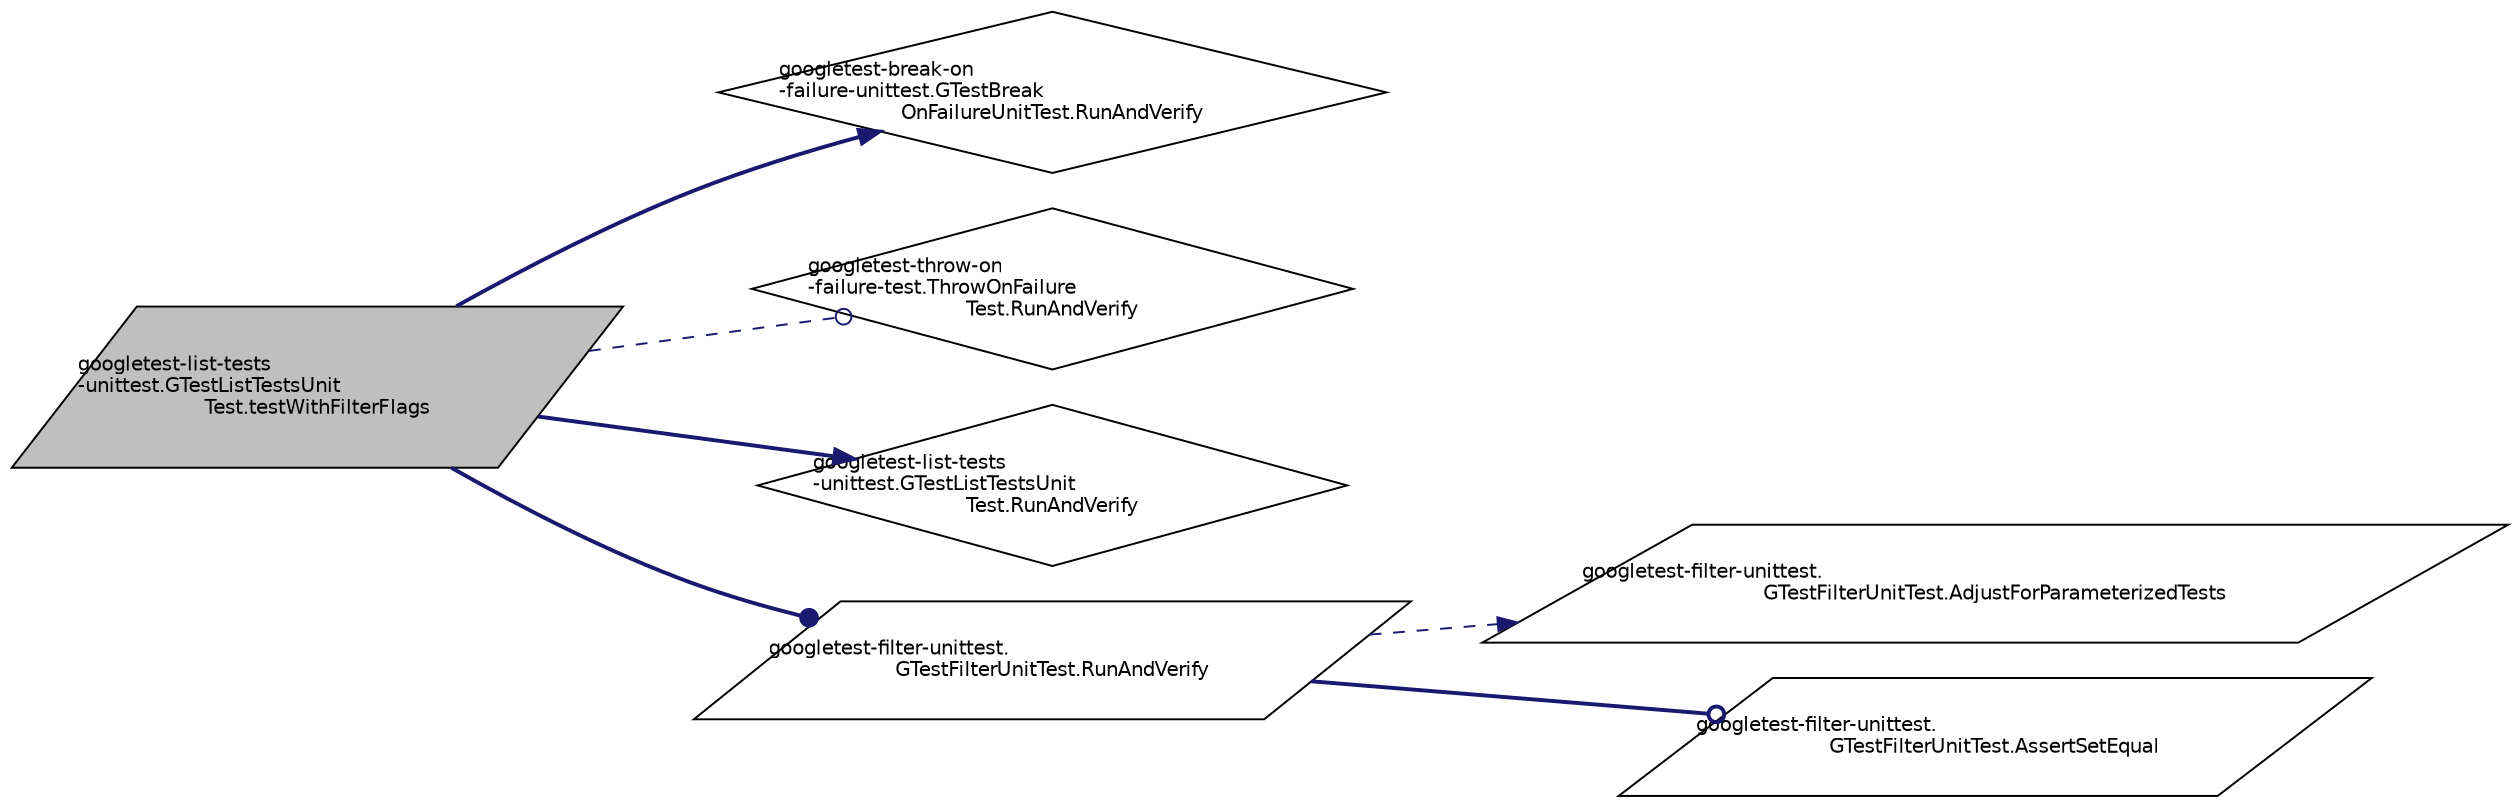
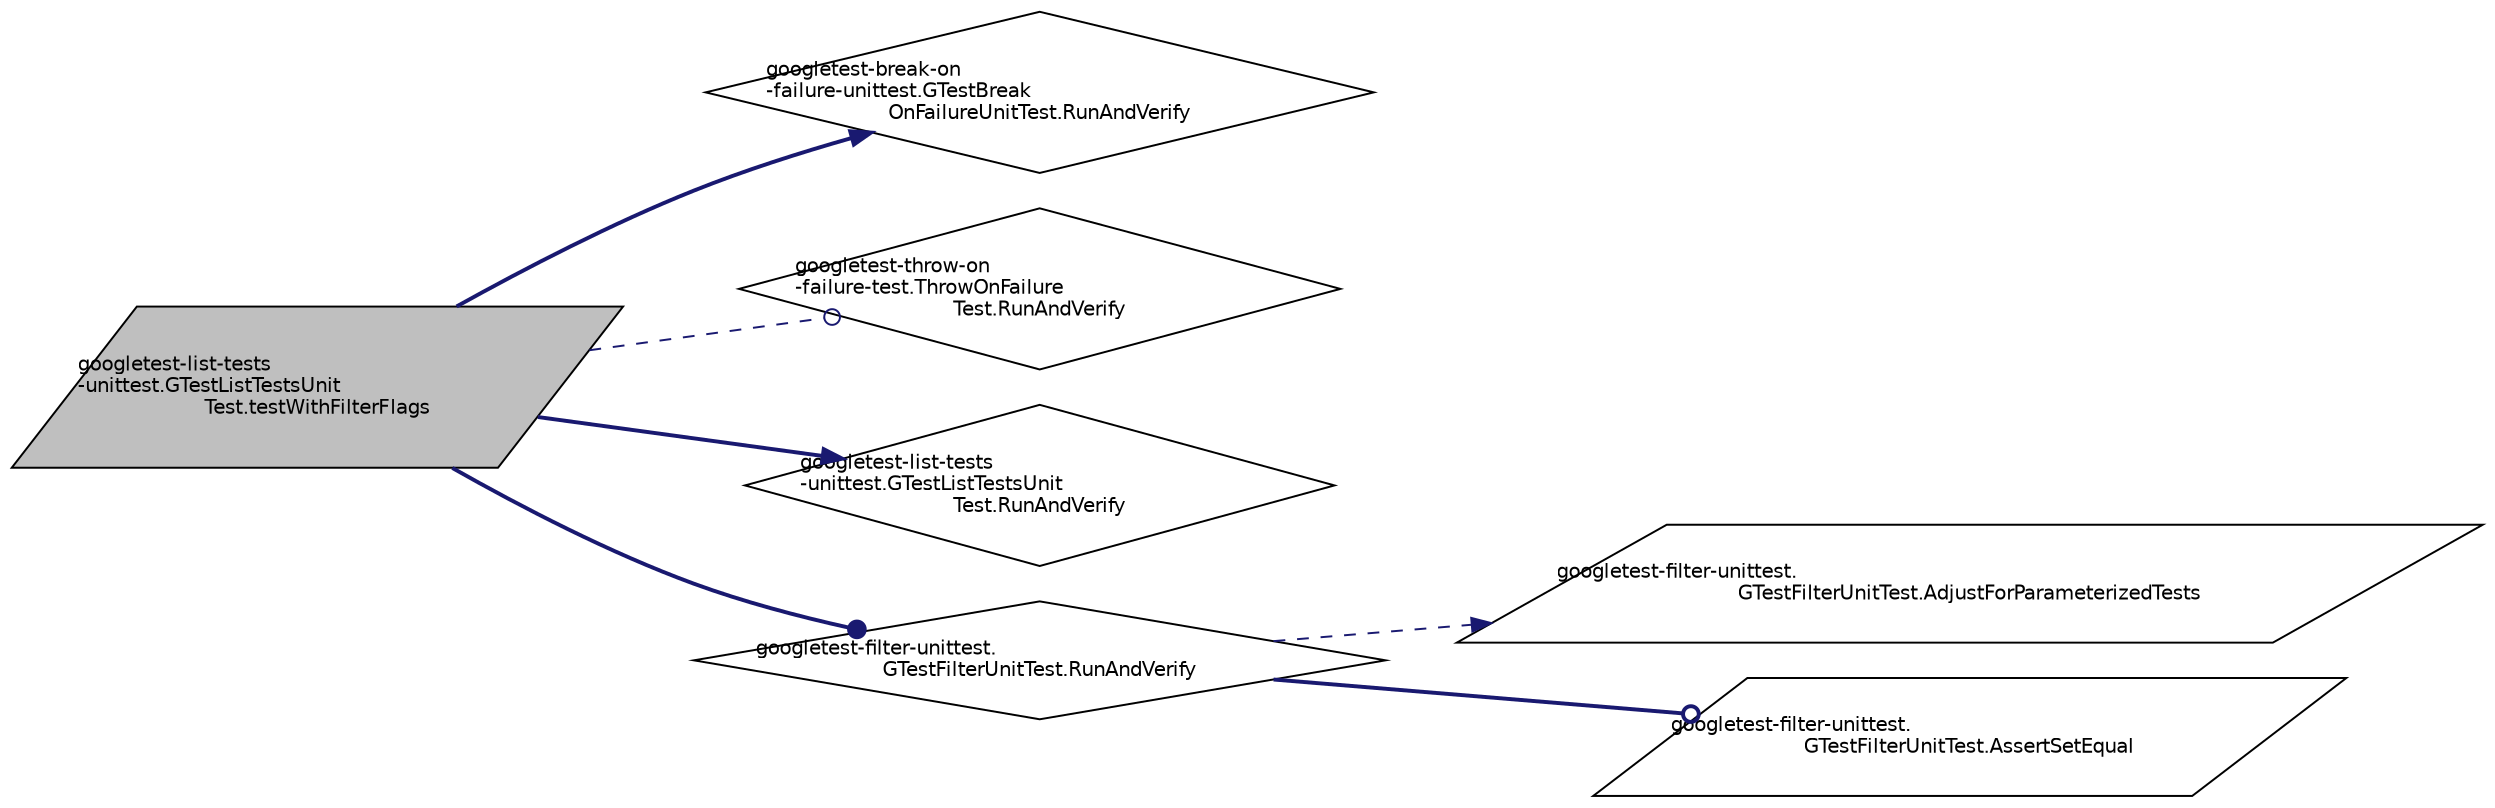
  digraph {
    rankdir=LR
    node [color=black fillcolor=white fontname=Helvetica fontsize=10 shape=diamond style=filled]
    edge [color=midnightblue fontname=Helvetica fontsize=10 labelfontname=Helvetica labelfontsize=10 style=bold arrowhead=normal]
    n1 [fillcolor=grey75 fontcolor=black height=0.2 label="googletest-list-tests\l-unittest.GTestListTestsUnit\lTest.testWithFilterFlags" shape=parallelogram width=0.4]
    n2 [height=0.2 label="googletest-break-on\l-failure-unittest.GTestBreak\lOnFailureUnitTest.RunAndVerify" width=0.4]
    n3 [height=0.2 label="googletest-throw-on\l-failure-test.ThrowOnFailure\lTest.RunAndVerify" width=0.4]
    n4 [height=0.2 label="googletest-list-tests\l-unittest.GTestListTestsUnit\lTest.RunAndVerify" width=0.4]
-   n5 [height=0.2 label="googletest-filter-unittest.\lGTestFilterUnitTest.RunAndVerify" shape=parallelogram width=0.4]
+   n5 [height=0.2 label="googletest-filter-unittest.\lGTestFilterUnitTest.RunAndVerify" width=0.4]
    n6 [height=0.2 label="googletest-filter-unittest.\lGTestFilterUnitTest.AdjustForParameterizedTests" shape=parallelogram width=0.4]
    n7 [height=0.2 label="googletest-filter-unittest.\lGTestFilterUnitTest.AssertSetEqual" shape=parallelogram width=0.4]
    n1 -> n2
    n1 -> n3 [style=dashed arrowhead=odot]
    n1 -> n4
    n1 -> n5 [arrowhead=dot]
    n5 -> n6 [style=dashed]
    n5 -> n7 [arrowhead=odot]
  }
